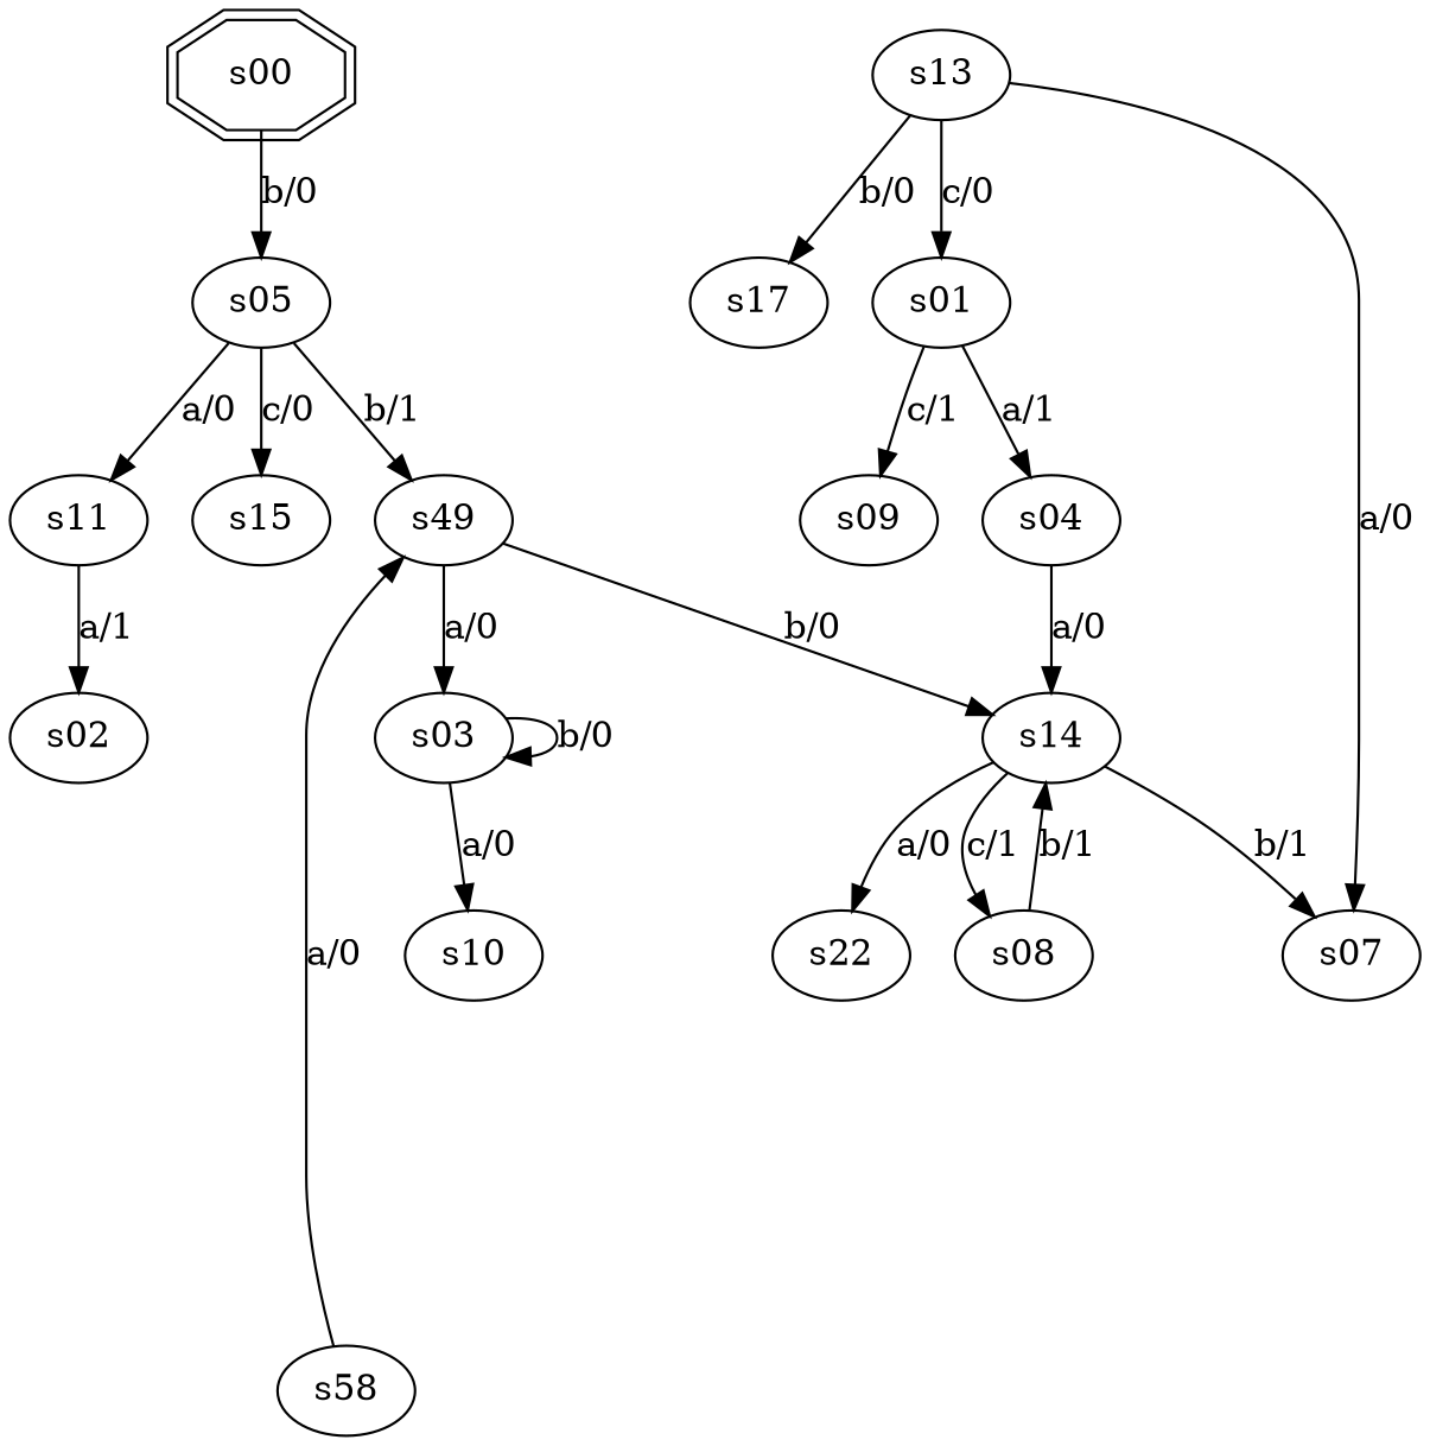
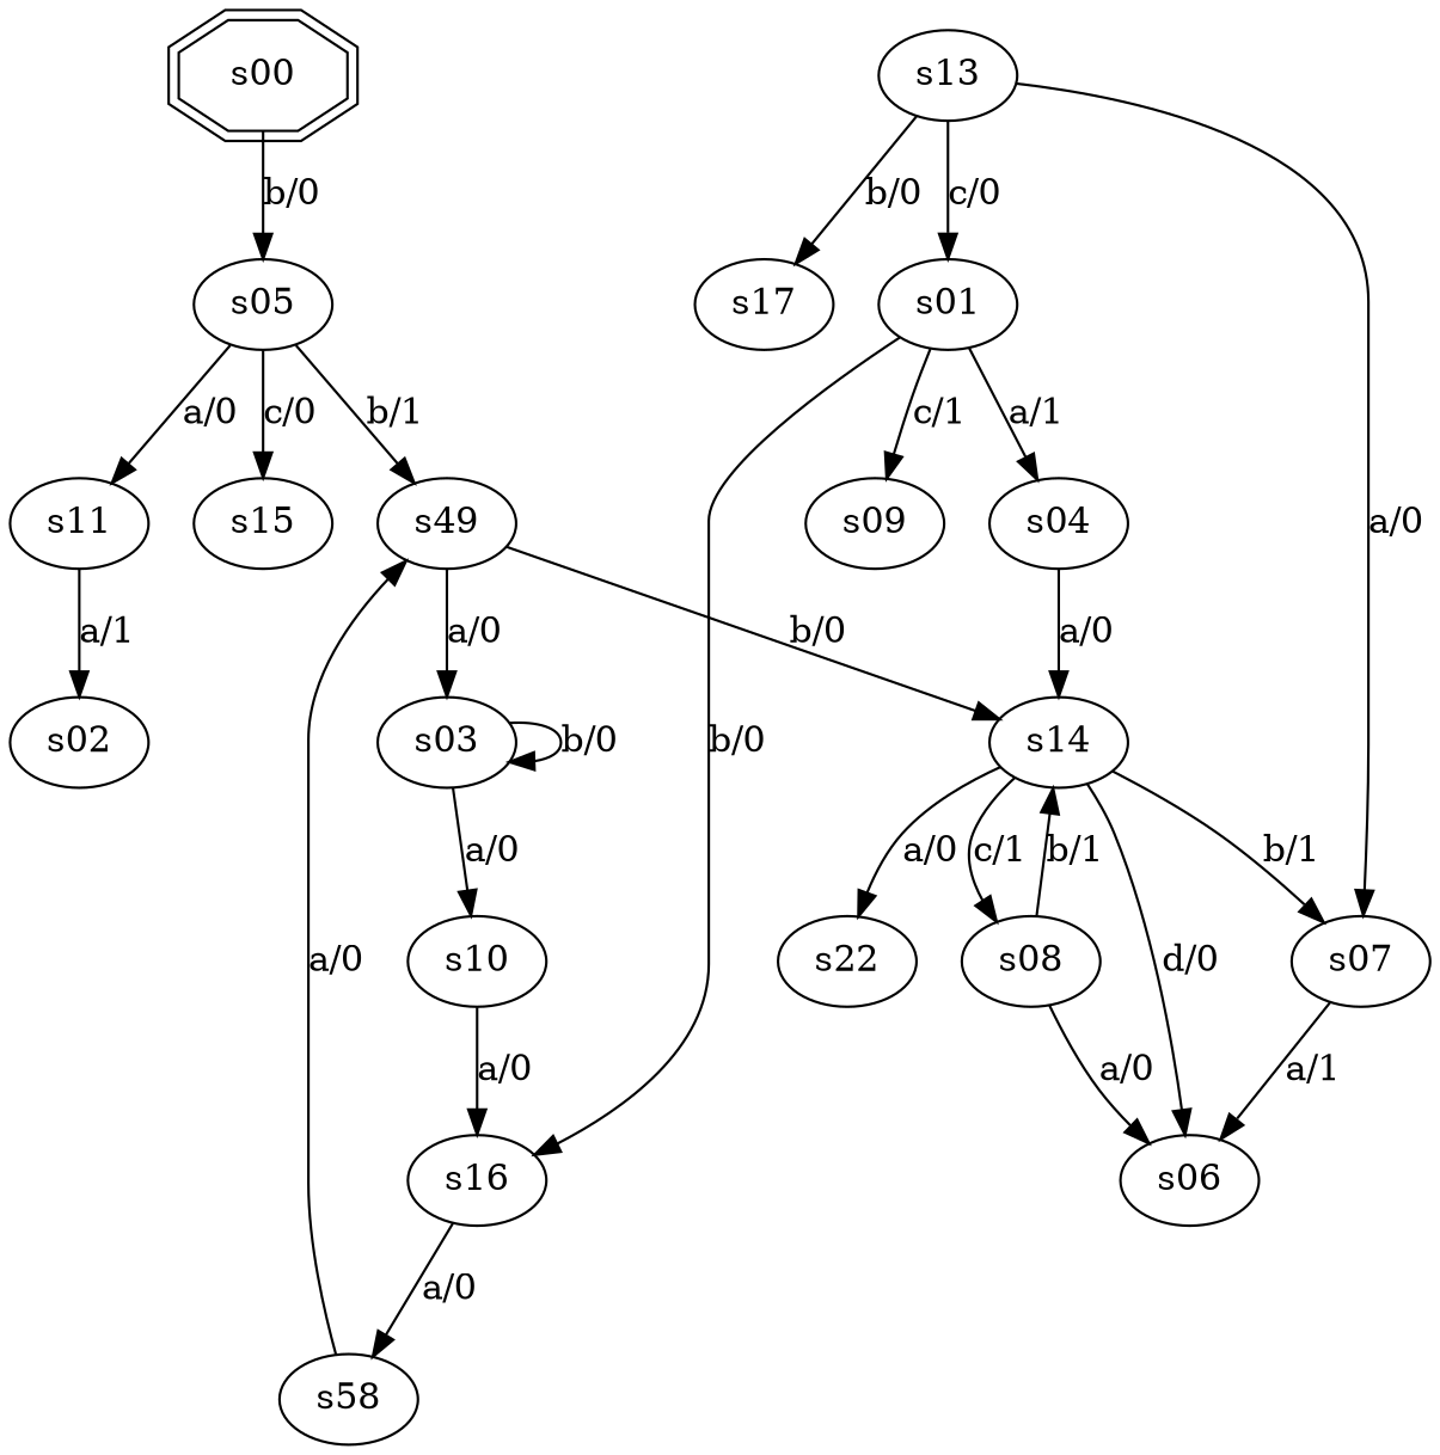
  digraph {
    s00 [shape=doubleoctagon]
    s05
    s13
    s01
    s07
    s17
    s11
    n8 [label=s49]
    s15
    s04
+   s16
    s09
+   s06
    s02
    s14
    s03
    n17 [label=s58]
    s08
    n19 [label=s22]
    s10
    s00 -> s05 [label="b/0"]
    s05 -> s11 [label="a/0"]
    s05 -> n8 [label="b/1"]
    s05 -> s15 [label="c/0"]
    s13 -> s01 [label="c/0"]
    s13 -> s07 [label="a/0"]
    s13 -> s17 [label="b/0"]
    s01 -> s04 [label="a/1"]
+   s01 -> s16 [label="b/0"]
    s01 -> s09 [label="c/1"]
+   s07 -> s06 [label="a/1"]
    s11 -> s02 [label="a/1"]
    n8 -> s14 [label="b/0"]
    n8 -> s03 [label="a/0"]
    s04 -> s14 [label="a/0"]
+   s16 -> n17 [label="a/0"]
    s14 -> s07 [label="b/1"]
+   s14 -> s06 [label="d/0"]
    s14 -> s08 [label="c/1"]
    s14 -> n19 [label="a/0"]
    s03 -> s03 [label="b/0"]
    s03 -> s10 [label="a/0"]
    n17 -> n8 [label="a/0"]
+   s08 -> s06 [label="a/0"]
    s08 -> s14 [label="b/1"]
+   s10 -> s16 [label="a/0"]
  }
